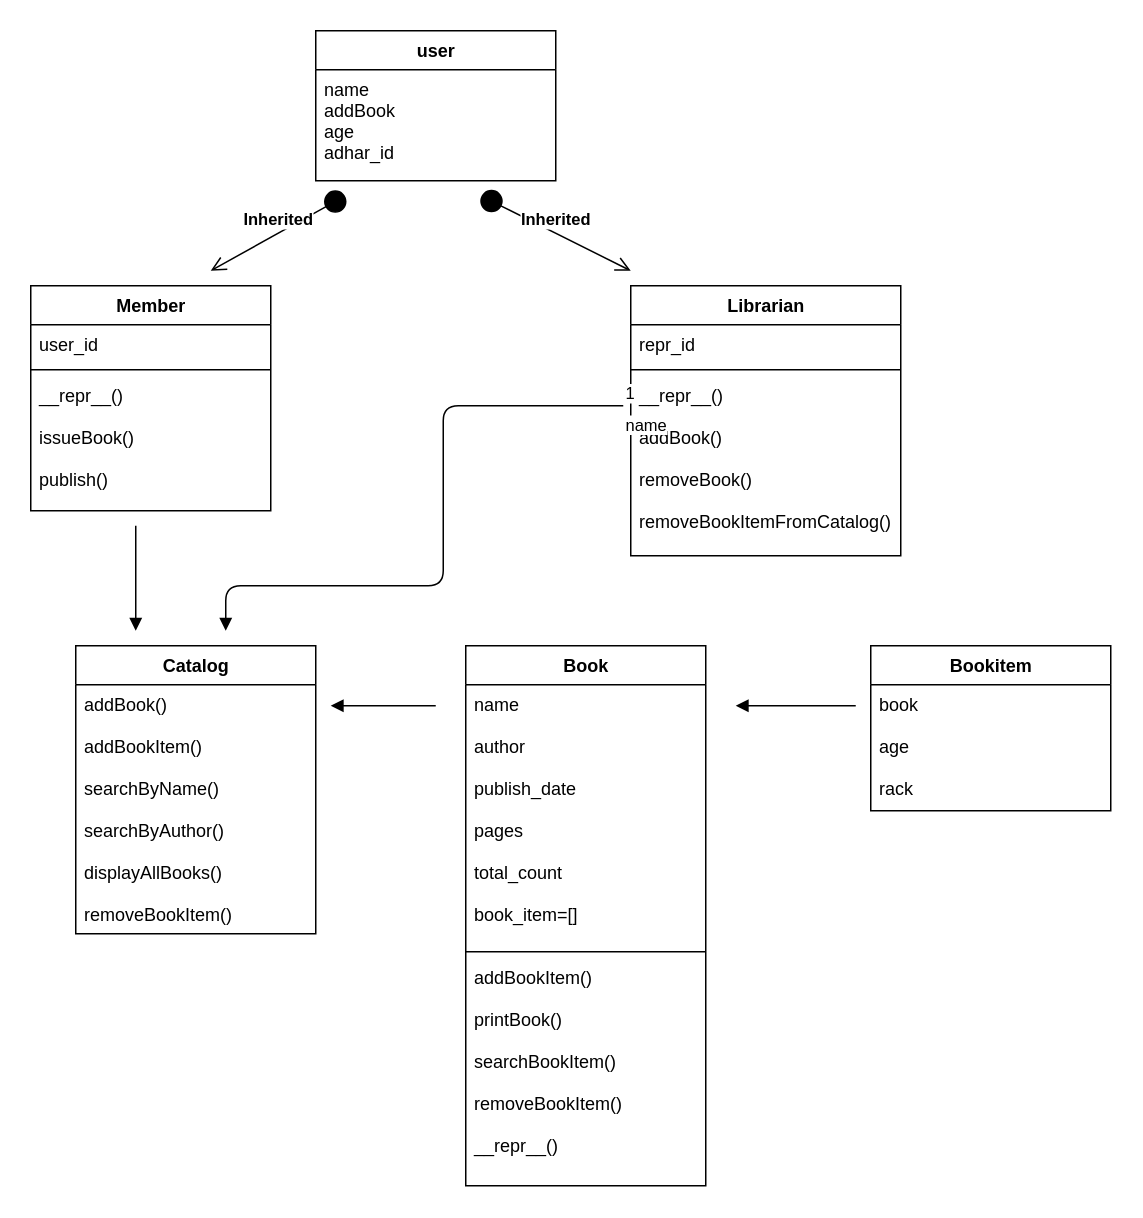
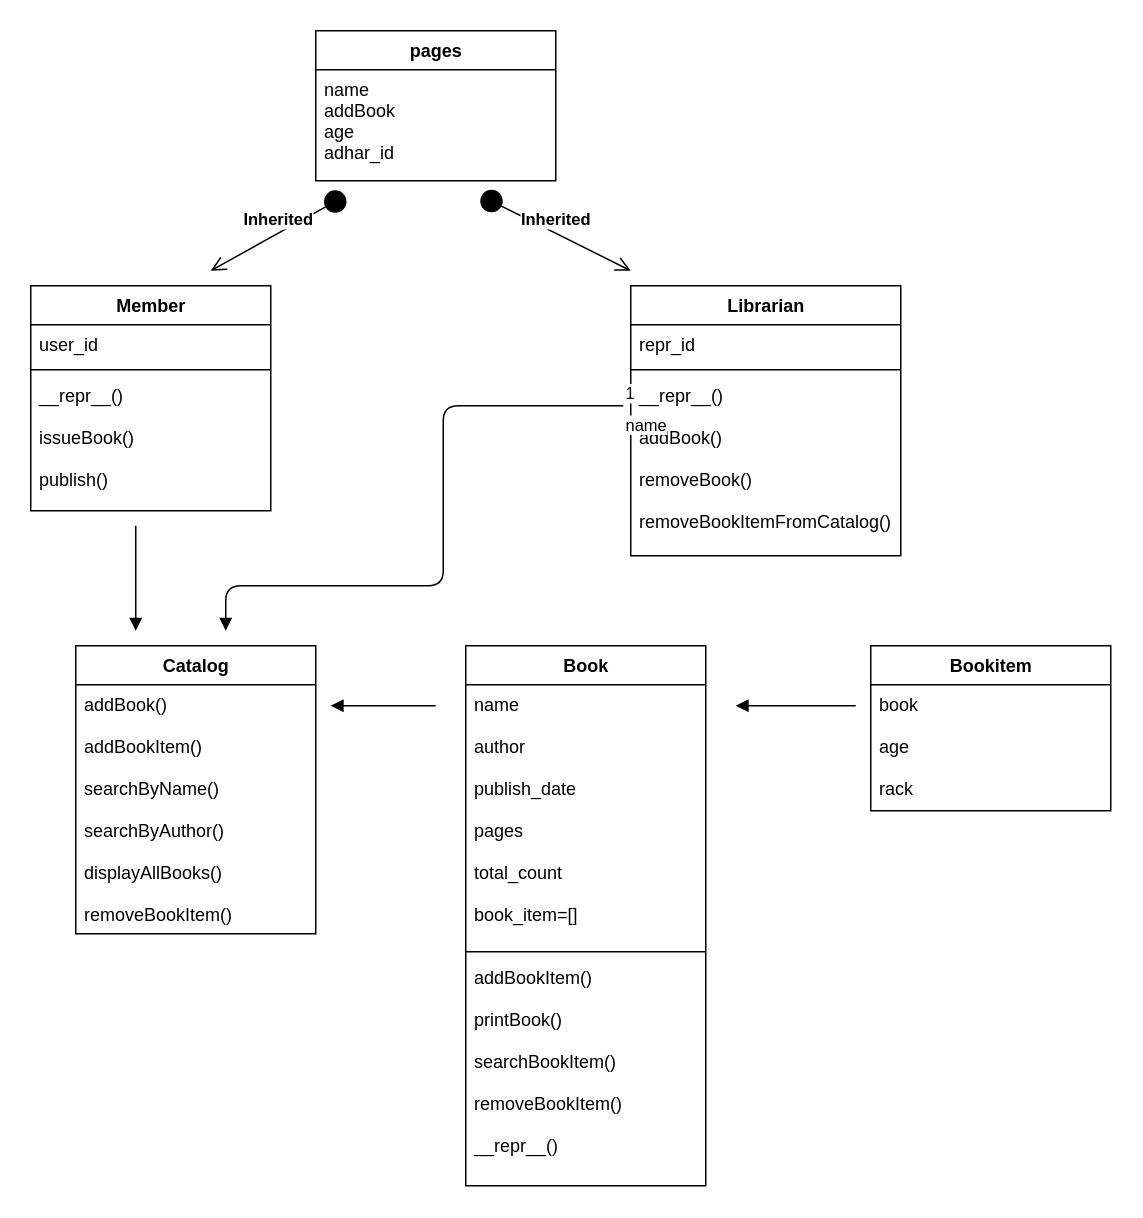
  <mxCell id="0" />
  <mxCell id="1" parent="0" />
  <mxCell id="2" value="Member" style="swimlane;fontStyle=1;align=center;verticalAlign=top;childLayout=stackLayout;horizontal=1;startSize=26;horizontalStack=0;resizeParent=1;resizeParentMax=0;resizeLast=0;collapsible=1;marginBottom=0;labelBackgroundColor=#ffffff;fontColor=#000000;html=1;" parent="1" vertex="1"><mxGeometry x="20" y="190" width="160" height="150" as="geometry" /></mxCell>
  <mxCell id="3" value="user_id" style="text;strokeColor=none;fillColor=none;align=left;verticalAlign=top;spacingLeft=4;spacingRight=4;overflow=hidden;rotatable=0;points=[[0,0.5],[1,0.5]];portConstraint=eastwest;" parent="2" vertex="1"><mxGeometry y="26" width="160" height="26" as="geometry" /></mxCell>
  <mxCell id="4" value="" style="line;strokeWidth=1;fillColor=none;align=left;verticalAlign=middle;spacingTop=-1;spacingLeft=3;spacingRight=3;rotatable=0;labelPosition=right;points=[];portConstraint=eastwest;" parent="2" vertex="1"><mxGeometry y="52" width="160" height="8" as="geometry" /></mxCell>
  <mxCell id="5" value="__repr__()&#10;&#10;issueBook()&#10;&#10;publish()" style="text;strokeColor=none;fillColor=none;align=left;verticalAlign=top;spacingLeft=4;spacingRight=4;overflow=hidden;rotatable=0;points=[[0,0.5],[1,0.5]];portConstraint=eastwest;" parent="2" vertex="1"><mxGeometry y="60" width="160" height="90" as="geometry" /></mxCell>
- <mxCell id="6" value="user" style="swimlane;fontStyle=1;align=center;verticalAlign=top;childLayout=stackLayout;horizontal=1;startSize=26;horizontalStack=0;resizeParent=1;resizeParentMax=0;resizeLast=0;collapsible=1;marginBottom=0;labelBackgroundColor=#ffffff;fontColor=#000000;html=1;" parent="1" vertex="1"><mxGeometry x="210" y="20" width="160" height="100" as="geometry" /></mxCell>
+ <mxCell id="6" value="pages" style="swimlane;fontStyle=1;align=center;verticalAlign=top;childLayout=stackLayout;horizontal=1;startSize=26;horizontalStack=0;resizeParent=1;resizeParentMax=0;resizeLast=0;collapsible=1;marginBottom=0;labelBackgroundColor=#ffffff;fontColor=#000000;html=1;" parent="1" vertex="1"><mxGeometry x="210" y="20" width="160" height="100" as="geometry" /></mxCell>
  <mxCell id="7" value="name&#10;addBook&#10;age&#10;adhar_id" style="text;strokeColor=none;fillColor=none;align=left;verticalAlign=top;spacingLeft=4;spacingRight=4;overflow=hidden;rotatable=0;points=[[0,0.5],[1,0.5]];portConstraint=eastwest;" parent="6" vertex="1"><mxGeometry y="26" width="160" height="74" as="geometry" /></mxCell>
  <mxCell id="8" value="Librarian" style="swimlane;fontStyle=1;align=center;verticalAlign=top;childLayout=stackLayout;horizontal=1;startSize=26;horizontalStack=0;resizeParent=1;resizeParentMax=0;resizeLast=0;collapsible=1;marginBottom=0;labelBackgroundColor=#ffffff;fontColor=#000000;html=1;" parent="1" vertex="1"><mxGeometry x="420" y="190" width="180" height="180" as="geometry" /></mxCell>
  <mxCell id="9" value="repr_id" style="text;strokeColor=none;fillColor=none;align=left;verticalAlign=top;spacingLeft=4;spacingRight=4;overflow=hidden;rotatable=0;points=[[0,0.5],[1,0.5]];portConstraint=eastwest;" parent="8" vertex="1"><mxGeometry y="26" width="180" height="26" as="geometry" /></mxCell>
  <mxCell id="10" value="" style="line;strokeWidth=1;fillColor=none;align=left;verticalAlign=middle;spacingTop=-1;spacingLeft=3;spacingRight=3;rotatable=0;labelPosition=right;points=[];portConstraint=eastwest;" parent="8" vertex="1"><mxGeometry y="52" width="180" height="8" as="geometry" /></mxCell>
  <mxCell id="11" value="__repr__()&#10;&#10;addBook()&#10;&#10;removeBook()&#10;&#10;removeBookItemFromCatalog()" style="text;strokeColor=none;fillColor=none;align=left;verticalAlign=top;spacingLeft=4;spacingRight=4;overflow=hidden;rotatable=0;points=[[0,0.5],[1,0.5]];portConstraint=eastwest;" parent="8" vertex="1"><mxGeometry y="60" width="180" height="120" as="geometry" /></mxCell>
  <mxCell id="12" value="Catalog" style="swimlane;fontStyle=1;align=center;verticalAlign=top;childLayout=stackLayout;horizontal=1;startSize=26;horizontalStack=0;resizeParent=1;resizeParentMax=0;resizeLast=0;collapsible=1;marginBottom=0;labelBackgroundColor=#ffffff;fontColor=#000000;html=1;" parent="1" vertex="1"><mxGeometry x="50" y="430" width="160" height="192" as="geometry" /></mxCell>
  <mxCell id="13" value="addBook()&#10;&#10;addBookItem()&#10;&#10;searchByName()&#10;&#10;searchByAuthor()&#10;&#10;displayAllBooks()&#10;&#10;removeBookItem()" style="text;strokeColor=none;fillColor=none;align=left;verticalAlign=top;spacingLeft=4;spacingRight=4;overflow=hidden;rotatable=0;points=[[0,0.5],[1,0.5]];portConstraint=eastwest;" parent="12" vertex="1"><mxGeometry y="26" width="160" height="166" as="geometry" /></mxCell>
  <mxCell id="14" value="Book" style="swimlane;fontStyle=1;align=center;verticalAlign=top;childLayout=stackLayout;horizontal=1;startSize=26;horizontalStack=0;resizeParent=1;resizeParentMax=0;resizeLast=0;collapsible=1;marginBottom=0;labelBackgroundColor=#ffffff;fontColor=#000000;html=1;" parent="1" vertex="1"><mxGeometry x="310" y="430" width="160" height="360" as="geometry" /></mxCell>
  <mxCell id="15" value="name&#10;&#10;author&#10;&#10;publish_date&#10;&#10;pages&#10;&#10;total_count&#10;&#10;book_item=[]" style="text;strokeColor=none;fillColor=none;align=left;verticalAlign=top;spacingLeft=4;spacingRight=4;overflow=hidden;rotatable=0;points=[[0,0.5],[1,0.5]];portConstraint=eastwest;" parent="14" vertex="1"><mxGeometry y="26" width="160" height="174" as="geometry" /></mxCell>
  <mxCell id="16" value="" style="line;strokeWidth=1;fillColor=none;align=left;verticalAlign=middle;spacingTop=-1;spacingLeft=3;spacingRight=3;rotatable=0;labelPosition=right;points=[];portConstraint=eastwest;" parent="14" vertex="1"><mxGeometry y="200" width="160" height="8" as="geometry" /></mxCell>
  <mxCell id="17" value="addBookItem()&#10;&#10;printBook()&#10;&#10;searchBookItem()&#10;&#10;removeBookItem()&#10;&#10;__repr__()" style="text;strokeColor=none;fillColor=none;align=left;verticalAlign=top;spacingLeft=4;spacingRight=4;overflow=hidden;rotatable=0;points=[[0,0.5],[1,0.5]];portConstraint=eastwest;" parent="14" vertex="1"><mxGeometry y="208" width="160" height="152" as="geometry" /></mxCell>
  <mxCell id="18" value="Bookitem" style="swimlane;fontStyle=1;align=center;verticalAlign=top;childLayout=stackLayout;horizontal=1;startSize=26;horizontalStack=0;resizeParent=1;resizeParentMax=0;resizeLast=0;collapsible=1;marginBottom=0;labelBackgroundColor=#ffffff;fontColor=#000000;html=1;" parent="1" vertex="1"><mxGeometry x="580" y="430" width="160" height="110" as="geometry" /></mxCell>
  <mxCell id="19" value="book&#10;&#10;age&#10;&#10;rack" style="text;strokeColor=none;fillColor=none;align=left;verticalAlign=top;spacingLeft=4;spacingRight=4;overflow=hidden;rotatable=0;points=[[0,0.5],[1,0.5]];portConstraint=eastwest;" parent="18" vertex="1"><mxGeometry y="26" width="160" height="84" as="geometry" /></mxCell>
  <mxCell id="20" value="Inherited" style="html=1;verticalAlign=bottom;startArrow=circle;startFill=1;endArrow=open;startSize=6;endSize=8;fontColor=#000000;fontStyle=1" parent="1" edge="1"><mxGeometry width="80" relative="1" as="geometry"><mxPoint x="230" y="130" as="sourcePoint" /><mxPoint x="140" y="180" as="targetPoint" /></mxGeometry></mxCell>
  <mxCell id="21" value="Inherited" style="html=1;verticalAlign=bottom;startArrow=circle;startFill=1;endArrow=open;startSize=6;endSize=8;fontColor=#000000;fontStyle=1" parent="1" edge="1"><mxGeometry width="80" relative="1" as="geometry"><mxPoint x="320" y="130" as="sourcePoint" /><mxPoint x="420" y="180" as="targetPoint" /></mxGeometry></mxCell>
  <mxCell id="22" value="" style="html=1;verticalAlign=bottom;endArrow=block;fontColor=#000000;" parent="1" edge="1"><mxGeometry width="80" relative="1" as="geometry"><mxPoint x="570" y="470" as="sourcePoint" /><mxPoint x="490" y="470" as="targetPoint" /></mxGeometry></mxCell>
  <mxCell id="23" value="" style="html=1;verticalAlign=bottom;endArrow=block;fontColor=#000000;" parent="1" edge="1"><mxGeometry width="80" relative="1" as="geometry"><mxPoint x="290" y="470" as="sourcePoint" /><mxPoint x="220" y="470" as="targetPoint" /></mxGeometry></mxCell>
  <mxCell id="24" value="" style="html=1;verticalAlign=bottom;endArrow=block;fontColor=#000000;" parent="1" edge="1"><mxGeometry width="80" relative="1" as="geometry"><mxPoint x="90" y="350" as="sourcePoint" /><mxPoint x="90" y="420" as="targetPoint" /></mxGeometry></mxCell>
  <mxCell id="25" value="name" style="endArrow=block;endFill=1;html=1;edgeStyle=orthogonalEdgeStyle;align=left;verticalAlign=top;fontColor=#000000;" parent="1" edge="1"><mxGeometry x="-1" relative="1" as="geometry"><mxPoint x="415" y="270" as="sourcePoint" /><mxPoint x="150" y="420" as="targetPoint" /><Array as="points"><mxPoint x="295" y="270" /><mxPoint x="295" y="390" /></Array></mxGeometry></mxCell>
  <mxCell id="26" value="1" style="edgeLabel;resizable=0;html=1;align=left;verticalAlign=bottom;" parent="25" connectable="0" vertex="1"><mxGeometry x="-1" relative="1" as="geometry" /></mxCell>
